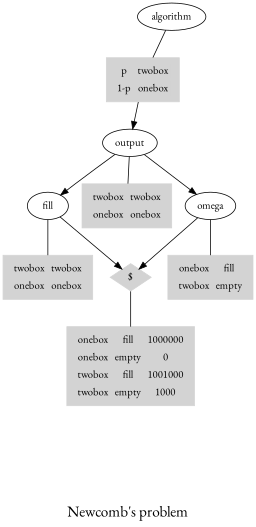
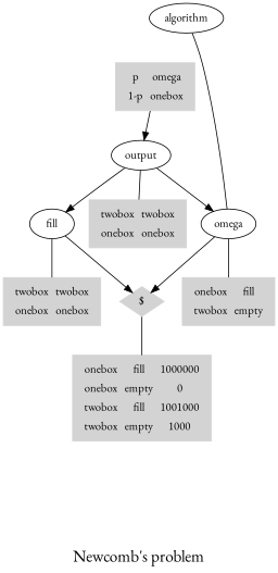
  digraph {
    fontname="EB Garamond"
    fontsize=20
    label="\n\nNewcomb's problem"
    node [fontname="EB Garamond" shape=box color=lightgrey style=filled]
    edge [fontname="EB Garamond"]
    algorithm [shape=ellipse color="" style=""]
-   n2 [label=<<TABLE>                         <TR><TD>p</TD><TD>twobox</TD></TR>                         <TR><TD>1-p</TD><TD>onebox</TD></TR>                     </TABLE>>]
+   n2 [label=<<TABLE>                         <TR><TD>p</TD><TD>omega</TD></TR>                         <TR><TD>1-p</TD><TD>onebox</TD></TR>                     </TABLE>>]
    output [shape="" color="" style=""]
    n4 [label=fill shape="" color="" style=""]
    omega [shape="" color="" style=""]
    n6 [label=<<TABLE>                         <TR><TD>twobox</TD><TD>twobox</TD></TR>                         <TR><TD>onebox</TD><TD>onebox</TD></TR>                     </TABLE>>]
    n7 [label="$" shape=diamond]
    n8 [label=<<TABLE>                         <TR><TD>twobox</TD><TD>twobox</TD></TR>                         <TR><TD>onebox</TD><TD>onebox</TD></TR>                     </TABLE>>]
    n9 [label=<<TABLE>                         <TR><TD>onebox</TD><TD>fill</TD></TR>                         <TR><TD>twobox</TD><TD>empty</TD></TR>                     </TABLE>>]
    n10 [label=<<TABLE>                         <TR><TD>onebox</TD><TD>fill</TD><TD>1000000</TD></TR>                         <TR><TD>onebox</TD><TD>empty</TD><TD>0</TD></TR>                         <TR><TD>twobox</TD><TD>fill</TD><TD>1001000</TD></TR>                         <TR><TD>twobox</TD><TD>empty</TD><TD>1000</TD></TR>                     </TABLE>>]
-   algorithm -> n2 [dir=none]
+   algorithm -> omega [dir=none]
    n2 -> output
    output -> n4
    output -> omega
    output -> n6 [dir=none]
    n4 -> n7
    n4 -> n8 [dir=none]
    omega -> n7
    omega -> n9 [dir=none]
    n7 -> n10 [dir=none]
  }
